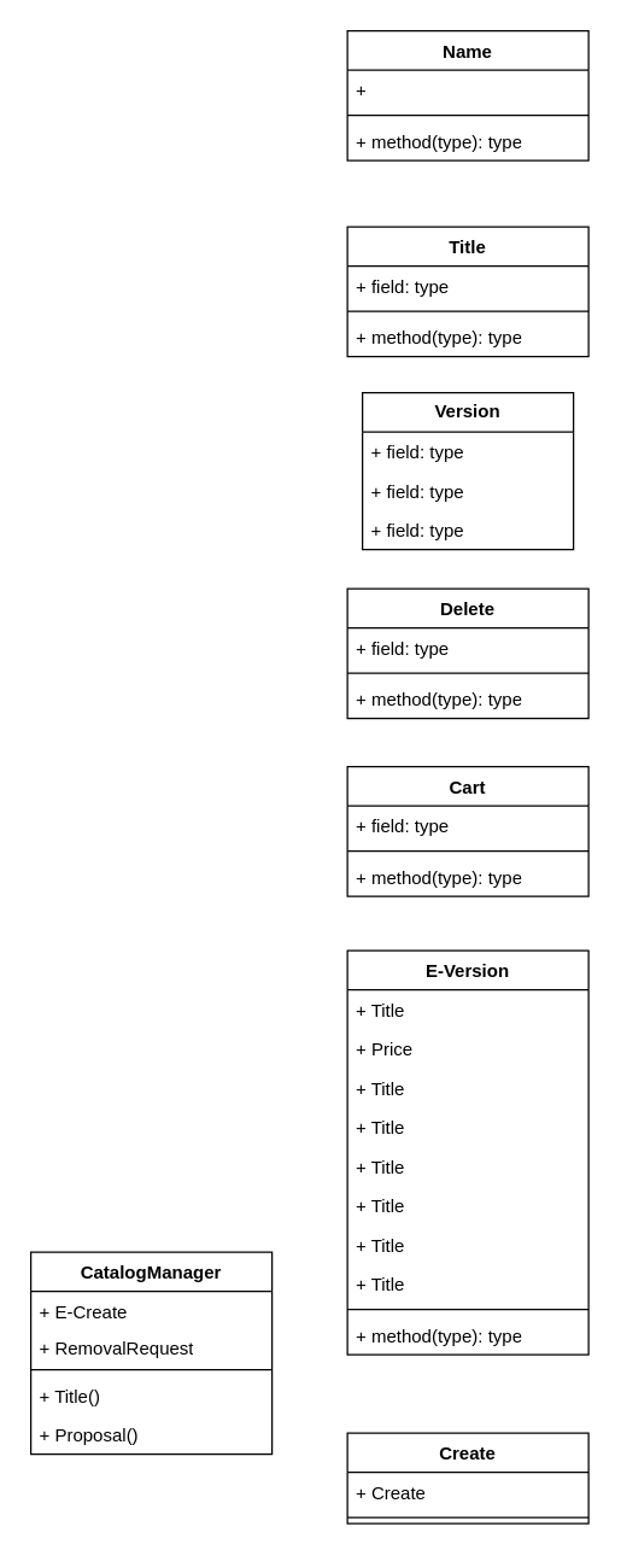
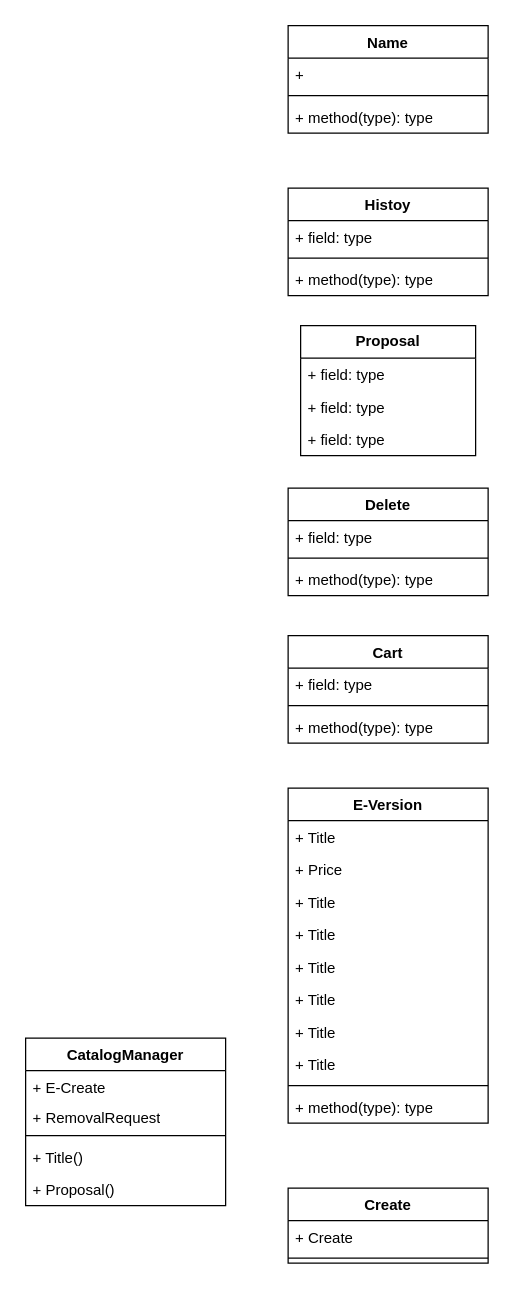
  <mxCell id="0" />
  <mxCell id="1" parent="0" />
  <mxCell id="2" value="Name" style="swimlane;fontStyle=1;align=center;verticalAlign=top;childLayout=stackLayout;horizontal=1;startSize=26;horizontalStack=0;resizeParent=1;resizeParentMax=0;resizeLast=0;collapsible=1;marginBottom=0;whiteSpace=wrap;html=1;" vertex="1" parent="1"><mxGeometry x="230" y="20" width="160" height="86" as="geometry" /></mxCell>
  <mxCell id="3" value="+&amp;nbsp;" style="text;strokeColor=none;fillColor=none;align=left;verticalAlign=top;spacingLeft=4;spacingRight=4;overflow=hidden;rotatable=0;points=[[0,0.5],[1,0.5]];portConstraint=eastwest;whiteSpace=wrap;html=1;" vertex="1" parent="2"><mxGeometry y="26" width="160" height="26" as="geometry" /></mxCell>
  <mxCell id="4" value="" style="line;strokeWidth=1;fillColor=none;align=left;verticalAlign=middle;spacingTop=-1;spacingLeft=3;spacingRight=3;rotatable=0;labelPosition=right;points=[];portConstraint=eastwest;strokeColor=inherit;" vertex="1" parent="2"><mxGeometry y="52" width="160" height="8" as="geometry" /></mxCell>
  <mxCell id="5" value="+ method(type): type" style="text;strokeColor=none;fillColor=none;align=left;verticalAlign=top;spacingLeft=4;spacingRight=4;overflow=hidden;rotatable=0;points=[[0,0.5],[1,0.5]];portConstraint=eastwest;whiteSpace=wrap;html=1;" vertex="1" parent="2"><mxGeometry y="60" width="160" height="26" as="geometry" /></mxCell>
- <mxCell id="6" value="Title" style="swimlane;fontStyle=1;align=center;verticalAlign=top;childLayout=stackLayout;horizontal=1;startSize=26;horizontalStack=0;resizeParent=1;resizeParentMax=0;resizeLast=0;collapsible=1;marginBottom=0;whiteSpace=wrap;html=1;" vertex="1" parent="1"><mxGeometry x="230" y="150" width="160" height="86" as="geometry" /></mxCell>
+ <mxCell id="6" value="Histoy" style="swimlane;fontStyle=1;align=center;verticalAlign=top;childLayout=stackLayout;horizontal=1;startSize=26;horizontalStack=0;resizeParent=1;resizeParentMax=0;resizeLast=0;collapsible=1;marginBottom=0;whiteSpace=wrap;html=1;" vertex="1" parent="1"><mxGeometry x="230" y="150" width="160" height="86" as="geometry" /></mxCell>
  <mxCell id="7" value="+ field: type" style="text;strokeColor=none;fillColor=none;align=left;verticalAlign=top;spacingLeft=4;spacingRight=4;overflow=hidden;rotatable=0;points=[[0,0.5],[1,0.5]];portConstraint=eastwest;whiteSpace=wrap;html=1;" vertex="1" parent="6"><mxGeometry y="26" width="160" height="26" as="geometry" /></mxCell>
  <mxCell id="8" value="" style="line;strokeWidth=1;fillColor=none;align=left;verticalAlign=middle;spacingTop=-1;spacingLeft=3;spacingRight=3;rotatable=0;labelPosition=right;points=[];portConstraint=eastwest;strokeColor=inherit;" vertex="1" parent="6"><mxGeometry y="52" width="160" height="8" as="geometry" /></mxCell>
  <mxCell id="9" value="+ method(type): type" style="text;strokeColor=none;fillColor=none;align=left;verticalAlign=top;spacingLeft=4;spacingRight=4;overflow=hidden;rotatable=0;points=[[0,0.5],[1,0.5]];portConstraint=eastwest;whiteSpace=wrap;html=1;" vertex="1" parent="6"><mxGeometry y="60" width="160" height="26" as="geometry" /></mxCell>
- <mxCell id="10" value="&lt;b&gt;Version&lt;/b&gt;" style="swimlane;fontStyle=0;childLayout=stackLayout;horizontal=1;startSize=26;fillColor=none;horizontalStack=0;resizeParent=1;resizeParentMax=0;resizeLast=0;collapsible=1;marginBottom=0;whiteSpace=wrap;html=1;" vertex="1" parent="1"><mxGeometry x="240" y="260" width="140" height="104" as="geometry" /></mxCell>
+ <mxCell id="10" value="&lt;b&gt;Proposal&lt;/b&gt;" style="swimlane;fontStyle=0;childLayout=stackLayout;horizontal=1;startSize=26;fillColor=none;horizontalStack=0;resizeParent=1;resizeParentMax=0;resizeLast=0;collapsible=1;marginBottom=0;whiteSpace=wrap;html=1;" vertex="1" parent="1"><mxGeometry x="240" y="260" width="140" height="104" as="geometry" /></mxCell>
  <mxCell id="11" value="+ field: type" style="text;strokeColor=none;fillColor=none;align=left;verticalAlign=top;spacingLeft=4;spacingRight=4;overflow=hidden;rotatable=0;points=[[0,0.5],[1,0.5]];portConstraint=eastwest;whiteSpace=wrap;html=1;" vertex="1" parent="10"><mxGeometry y="26" width="140" height="26" as="geometry" /></mxCell>
  <mxCell id="12" value="+ field: type" style="text;strokeColor=none;fillColor=none;align=left;verticalAlign=top;spacingLeft=4;spacingRight=4;overflow=hidden;rotatable=0;points=[[0,0.5],[1,0.5]];portConstraint=eastwest;whiteSpace=wrap;html=1;" vertex="1" parent="10"><mxGeometry y="52" width="140" height="26" as="geometry" /></mxCell>
  <mxCell id="13" value="+ field: type" style="text;strokeColor=none;fillColor=none;align=left;verticalAlign=top;spacingLeft=4;spacingRight=4;overflow=hidden;rotatable=0;points=[[0,0.5],[1,0.5]];portConstraint=eastwest;whiteSpace=wrap;html=1;" vertex="1" parent="10"><mxGeometry y="78" width="140" height="26" as="geometry" /></mxCell>
  <mxCell id="14" value="Delete" style="swimlane;fontStyle=1;align=center;verticalAlign=top;childLayout=stackLayout;horizontal=1;startSize=26;horizontalStack=0;resizeParent=1;resizeParentMax=0;resizeLast=0;collapsible=1;marginBottom=0;whiteSpace=wrap;html=1;" vertex="1" parent="1"><mxGeometry x="230" y="390" width="160" height="86" as="geometry" /></mxCell>
  <mxCell id="15" value="+ field: type" style="text;strokeColor=none;fillColor=none;align=left;verticalAlign=top;spacingLeft=4;spacingRight=4;overflow=hidden;rotatable=0;points=[[0,0.5],[1,0.5]];portConstraint=eastwest;whiteSpace=wrap;html=1;" vertex="1" parent="14"><mxGeometry y="26" width="160" height="26" as="geometry" /></mxCell>
  <mxCell id="16" value="" style="line;strokeWidth=1;fillColor=none;align=left;verticalAlign=middle;spacingTop=-1;spacingLeft=3;spacingRight=3;rotatable=0;labelPosition=right;points=[];portConstraint=eastwest;strokeColor=inherit;" vertex="1" parent="14"><mxGeometry y="52" width="160" height="8" as="geometry" /></mxCell>
  <mxCell id="17" value="+ method(type): type" style="text;strokeColor=none;fillColor=none;align=left;verticalAlign=top;spacingLeft=4;spacingRight=4;overflow=hidden;rotatable=0;points=[[0,0.5],[1,0.5]];portConstraint=eastwest;whiteSpace=wrap;html=1;" vertex="1" parent="14"><mxGeometry y="60" width="160" height="26" as="geometry" /></mxCell>
  <mxCell id="18" value="Cart" style="swimlane;fontStyle=1;align=center;verticalAlign=top;childLayout=stackLayout;horizontal=1;startSize=26;horizontalStack=0;resizeParent=1;resizeParentMax=0;resizeLast=0;collapsible=1;marginBottom=0;whiteSpace=wrap;html=1;" vertex="1" parent="1"><mxGeometry x="230" y="508" width="160" height="86" as="geometry" /></mxCell>
  <mxCell id="19" value="+ field: type" style="text;strokeColor=none;fillColor=none;align=left;verticalAlign=top;spacingLeft=4;spacingRight=4;overflow=hidden;rotatable=0;points=[[0,0.5],[1,0.5]];portConstraint=eastwest;whiteSpace=wrap;html=1;" vertex="1" parent="18"><mxGeometry y="26" width="160" height="26" as="geometry" /></mxCell>
  <mxCell id="20" value="" style="line;strokeWidth=1;fillColor=none;align=left;verticalAlign=middle;spacingTop=-1;spacingLeft=3;spacingRight=3;rotatable=0;labelPosition=right;points=[];portConstraint=eastwest;strokeColor=inherit;" vertex="1" parent="18"><mxGeometry y="52" width="160" height="8" as="geometry" /></mxCell>
  <mxCell id="21" value="+ method(type): type" style="text;strokeColor=none;fillColor=none;align=left;verticalAlign=top;spacingLeft=4;spacingRight=4;overflow=hidden;rotatable=0;points=[[0,0.5],[1,0.5]];portConstraint=eastwest;whiteSpace=wrap;html=1;" vertex="1" parent="18"><mxGeometry y="60" width="160" height="26" as="geometry" /></mxCell>
  <mxCell id="22" value="E-Version" style="swimlane;fontStyle=1;align=center;verticalAlign=top;childLayout=stackLayout;horizontal=1;startSize=26;horizontalStack=0;resizeParent=1;resizeParentMax=0;resizeLast=0;collapsible=1;marginBottom=0;whiteSpace=wrap;html=1;" vertex="1" parent="1"><mxGeometry x="230" y="630" width="160" height="268" as="geometry" /></mxCell>
  <mxCell id="23" value="+ Title" style="text;strokeColor=none;fillColor=none;align=left;verticalAlign=top;spacingLeft=4;spacingRight=4;overflow=hidden;rotatable=0;points=[[0,0.5],[1,0.5]];portConstraint=eastwest;whiteSpace=wrap;html=1;" vertex="1" parent="22"><mxGeometry y="26" width="160" height="26" as="geometry" /></mxCell>
  <mxCell id="24" value="+ Price" style="text;strokeColor=none;fillColor=none;align=left;verticalAlign=top;spacingLeft=4;spacingRight=4;overflow=hidden;rotatable=0;points=[[0,0.5],[1,0.5]];portConstraint=eastwest;whiteSpace=wrap;html=1;" vertex="1" parent="22"><mxGeometry y="52" width="160" height="26" as="geometry" /></mxCell>
  <mxCell id="25" value="+ Title" style="text;strokeColor=none;fillColor=none;align=left;verticalAlign=top;spacingLeft=4;spacingRight=4;overflow=hidden;rotatable=0;points=[[0,0.5],[1,0.5]];portConstraint=eastwest;whiteSpace=wrap;html=1;" vertex="1" parent="22"><mxGeometry y="78" width="160" height="26" as="geometry" /></mxCell>
  <mxCell id="26" value="+ Title" style="text;strokeColor=none;fillColor=none;align=left;verticalAlign=top;spacingLeft=4;spacingRight=4;overflow=hidden;rotatable=0;points=[[0,0.5],[1,0.5]];portConstraint=eastwest;whiteSpace=wrap;html=1;" vertex="1" parent="22"><mxGeometry y="104" width="160" height="26" as="geometry" /></mxCell>
  <mxCell id="27" value="+ Title" style="text;strokeColor=none;fillColor=none;align=left;verticalAlign=top;spacingLeft=4;spacingRight=4;overflow=hidden;rotatable=0;points=[[0,0.5],[1,0.5]];portConstraint=eastwest;whiteSpace=wrap;html=1;" vertex="1" parent="22"><mxGeometry y="130" width="160" height="26" as="geometry" /></mxCell>
  <mxCell id="28" value="+ Title" style="text;strokeColor=none;fillColor=none;align=left;verticalAlign=top;spacingLeft=4;spacingRight=4;overflow=hidden;rotatable=0;points=[[0,0.5],[1,0.5]];portConstraint=eastwest;whiteSpace=wrap;html=1;" vertex="1" parent="22"><mxGeometry y="156" width="160" height="26" as="geometry" /></mxCell>
  <mxCell id="29" value="+ Title" style="text;strokeColor=none;fillColor=none;align=left;verticalAlign=top;spacingLeft=4;spacingRight=4;overflow=hidden;rotatable=0;points=[[0,0.5],[1,0.5]];portConstraint=eastwest;whiteSpace=wrap;html=1;" vertex="1" parent="22"><mxGeometry y="182" width="160" height="26" as="geometry" /></mxCell>
  <mxCell id="30" value="+ Title" style="text;strokeColor=none;fillColor=none;align=left;verticalAlign=top;spacingLeft=4;spacingRight=4;overflow=hidden;rotatable=0;points=[[0,0.5],[1,0.5]];portConstraint=eastwest;whiteSpace=wrap;html=1;" vertex="1" parent="22"><mxGeometry y="208" width="160" height="26" as="geometry" /></mxCell>
  <mxCell id="31" value="" style="line;strokeWidth=1;fillColor=none;align=left;verticalAlign=middle;spacingTop=-1;spacingLeft=3;spacingRight=3;rotatable=0;labelPosition=right;points=[];portConstraint=eastwest;strokeColor=inherit;" vertex="1" parent="22"><mxGeometry y="234" width="160" height="8" as="geometry" /></mxCell>
  <mxCell id="32" value="+ method(type): type" style="text;strokeColor=none;fillColor=none;align=left;verticalAlign=top;spacingLeft=4;spacingRight=4;overflow=hidden;rotatable=0;points=[[0,0.5],[1,0.5]];portConstraint=eastwest;whiteSpace=wrap;html=1;" vertex="1" parent="22"><mxGeometry y="242" width="160" height="26" as="geometry" /></mxCell>
  <mxCell id="33" value="CatalogManager" style="swimlane;fontStyle=1;align=center;verticalAlign=top;childLayout=stackLayout;horizontal=1;startSize=26;horizontalStack=0;resizeParent=1;resizeParentMax=0;resizeLast=0;collapsible=1;marginBottom=0;whiteSpace=wrap;html=1;" vertex="1" parent="1"><mxGeometry x="20" y="830" width="160" height="134" as="geometry"><mxRectangle x="290" y="860" width="140" height="30" as="alternateBounds" /></mxGeometry></mxCell>
  <mxCell id="34" value="+ E-Create" style="text;strokeColor=none;fillColor=none;align=left;verticalAlign=top;spacingLeft=4;spacingRight=4;overflow=hidden;rotatable=0;points=[[0,0.5],[1,0.5]];portConstraint=eastwest;whiteSpace=wrap;html=1;" vertex="1" parent="33"><mxGeometry y="26" width="160" height="24" as="geometry" /></mxCell>
  <mxCell id="35" value="+ RemovalRequest" style="text;strokeColor=none;fillColor=none;align=left;verticalAlign=top;spacingLeft=4;spacingRight=4;overflow=hidden;rotatable=0;points=[[0,0.5],[1,0.5]];portConstraint=eastwest;whiteSpace=wrap;html=1;" vertex="1" parent="33"><mxGeometry y="50" width="160" height="24" as="geometry" /></mxCell>
  <mxCell id="36" value="" style="line;strokeWidth=1;fillColor=none;align=left;verticalAlign=middle;spacingTop=-1;spacingLeft=3;spacingRight=3;rotatable=0;labelPosition=right;points=[];portConstraint=eastwest;strokeColor=inherit;" vertex="1" parent="33"><mxGeometry y="74" width="160" height="8" as="geometry" /></mxCell>
  <mxCell id="37" value="+ Title()" style="text;strokeColor=none;fillColor=none;align=left;verticalAlign=top;spacingLeft=4;spacingRight=4;overflow=hidden;rotatable=0;points=[[0,0.5],[1,0.5]];portConstraint=eastwest;whiteSpace=wrap;html=1;" vertex="1" parent="33"><mxGeometry y="82" width="160" height="26" as="geometry" /></mxCell>
  <mxCell id="38" value="+ Proposal()" style="text;strokeColor=none;fillColor=none;align=left;verticalAlign=top;spacingLeft=4;spacingRight=4;overflow=hidden;rotatable=0;points=[[0,0.5],[1,0.5]];portConstraint=eastwest;whiteSpace=wrap;html=1;" vertex="1" parent="33"><mxGeometry y="108" width="160" height="26" as="geometry" /></mxCell>
  <mxCell id="39" value="Create" style="swimlane;fontStyle=1;align=center;verticalAlign=top;childLayout=stackLayout;horizontal=1;startSize=26;horizontalStack=0;resizeParent=1;resizeParentMax=0;resizeLast=0;collapsible=1;marginBottom=0;whiteSpace=wrap;html=1;" vertex="1" parent="1"><mxGeometry x="230" y="950" width="160" height="60" as="geometry" /></mxCell>
  <mxCell id="40" value="+ Create" style="text;strokeColor=none;fillColor=none;align=left;verticalAlign=top;spacingLeft=4;spacingRight=4;overflow=hidden;rotatable=0;points=[[0,0.5],[1,0.5]];portConstraint=eastwest;whiteSpace=wrap;html=1;" vertex="1" parent="39"><mxGeometry y="26" width="160" height="26" as="geometry" /></mxCell>
  <mxCell id="41" value="" style="line;strokeWidth=1;fillColor=none;align=left;verticalAlign=middle;spacingTop=-1;spacingLeft=3;spacingRight=3;rotatable=0;labelPosition=right;points=[];portConstraint=eastwest;strokeColor=inherit;" vertex="1" parent="39"><mxGeometry y="52" width="160" height="8" as="geometry" /></mxCell>
